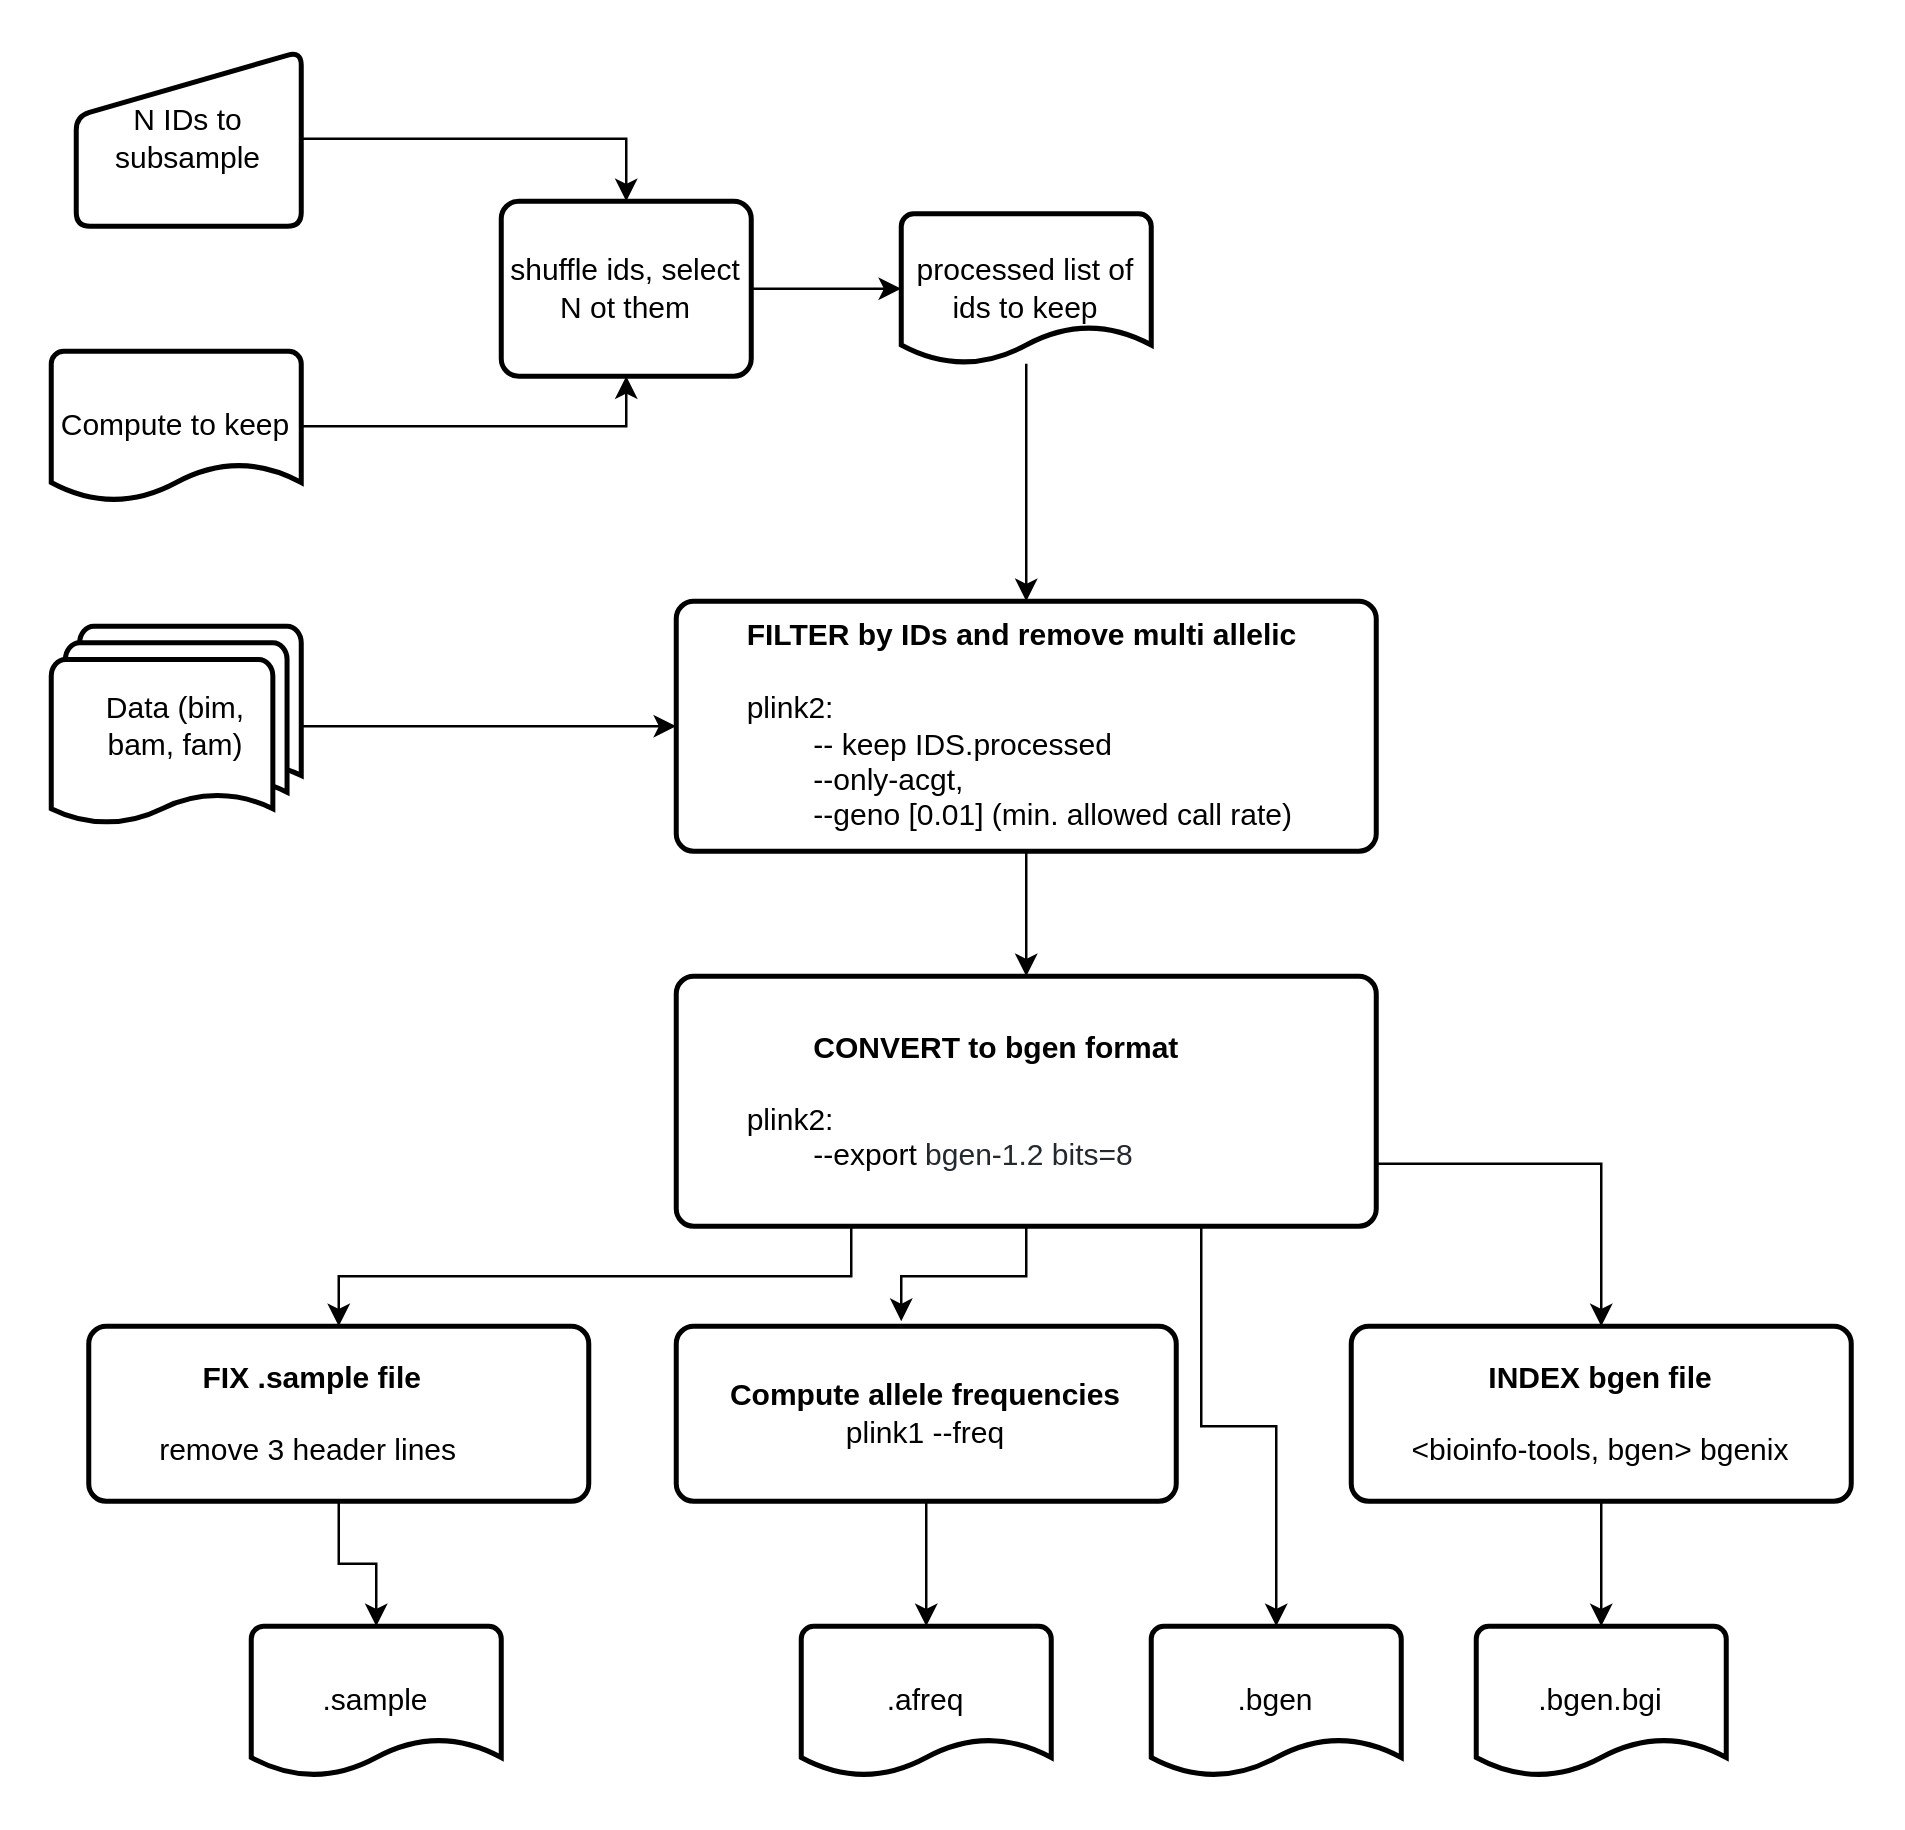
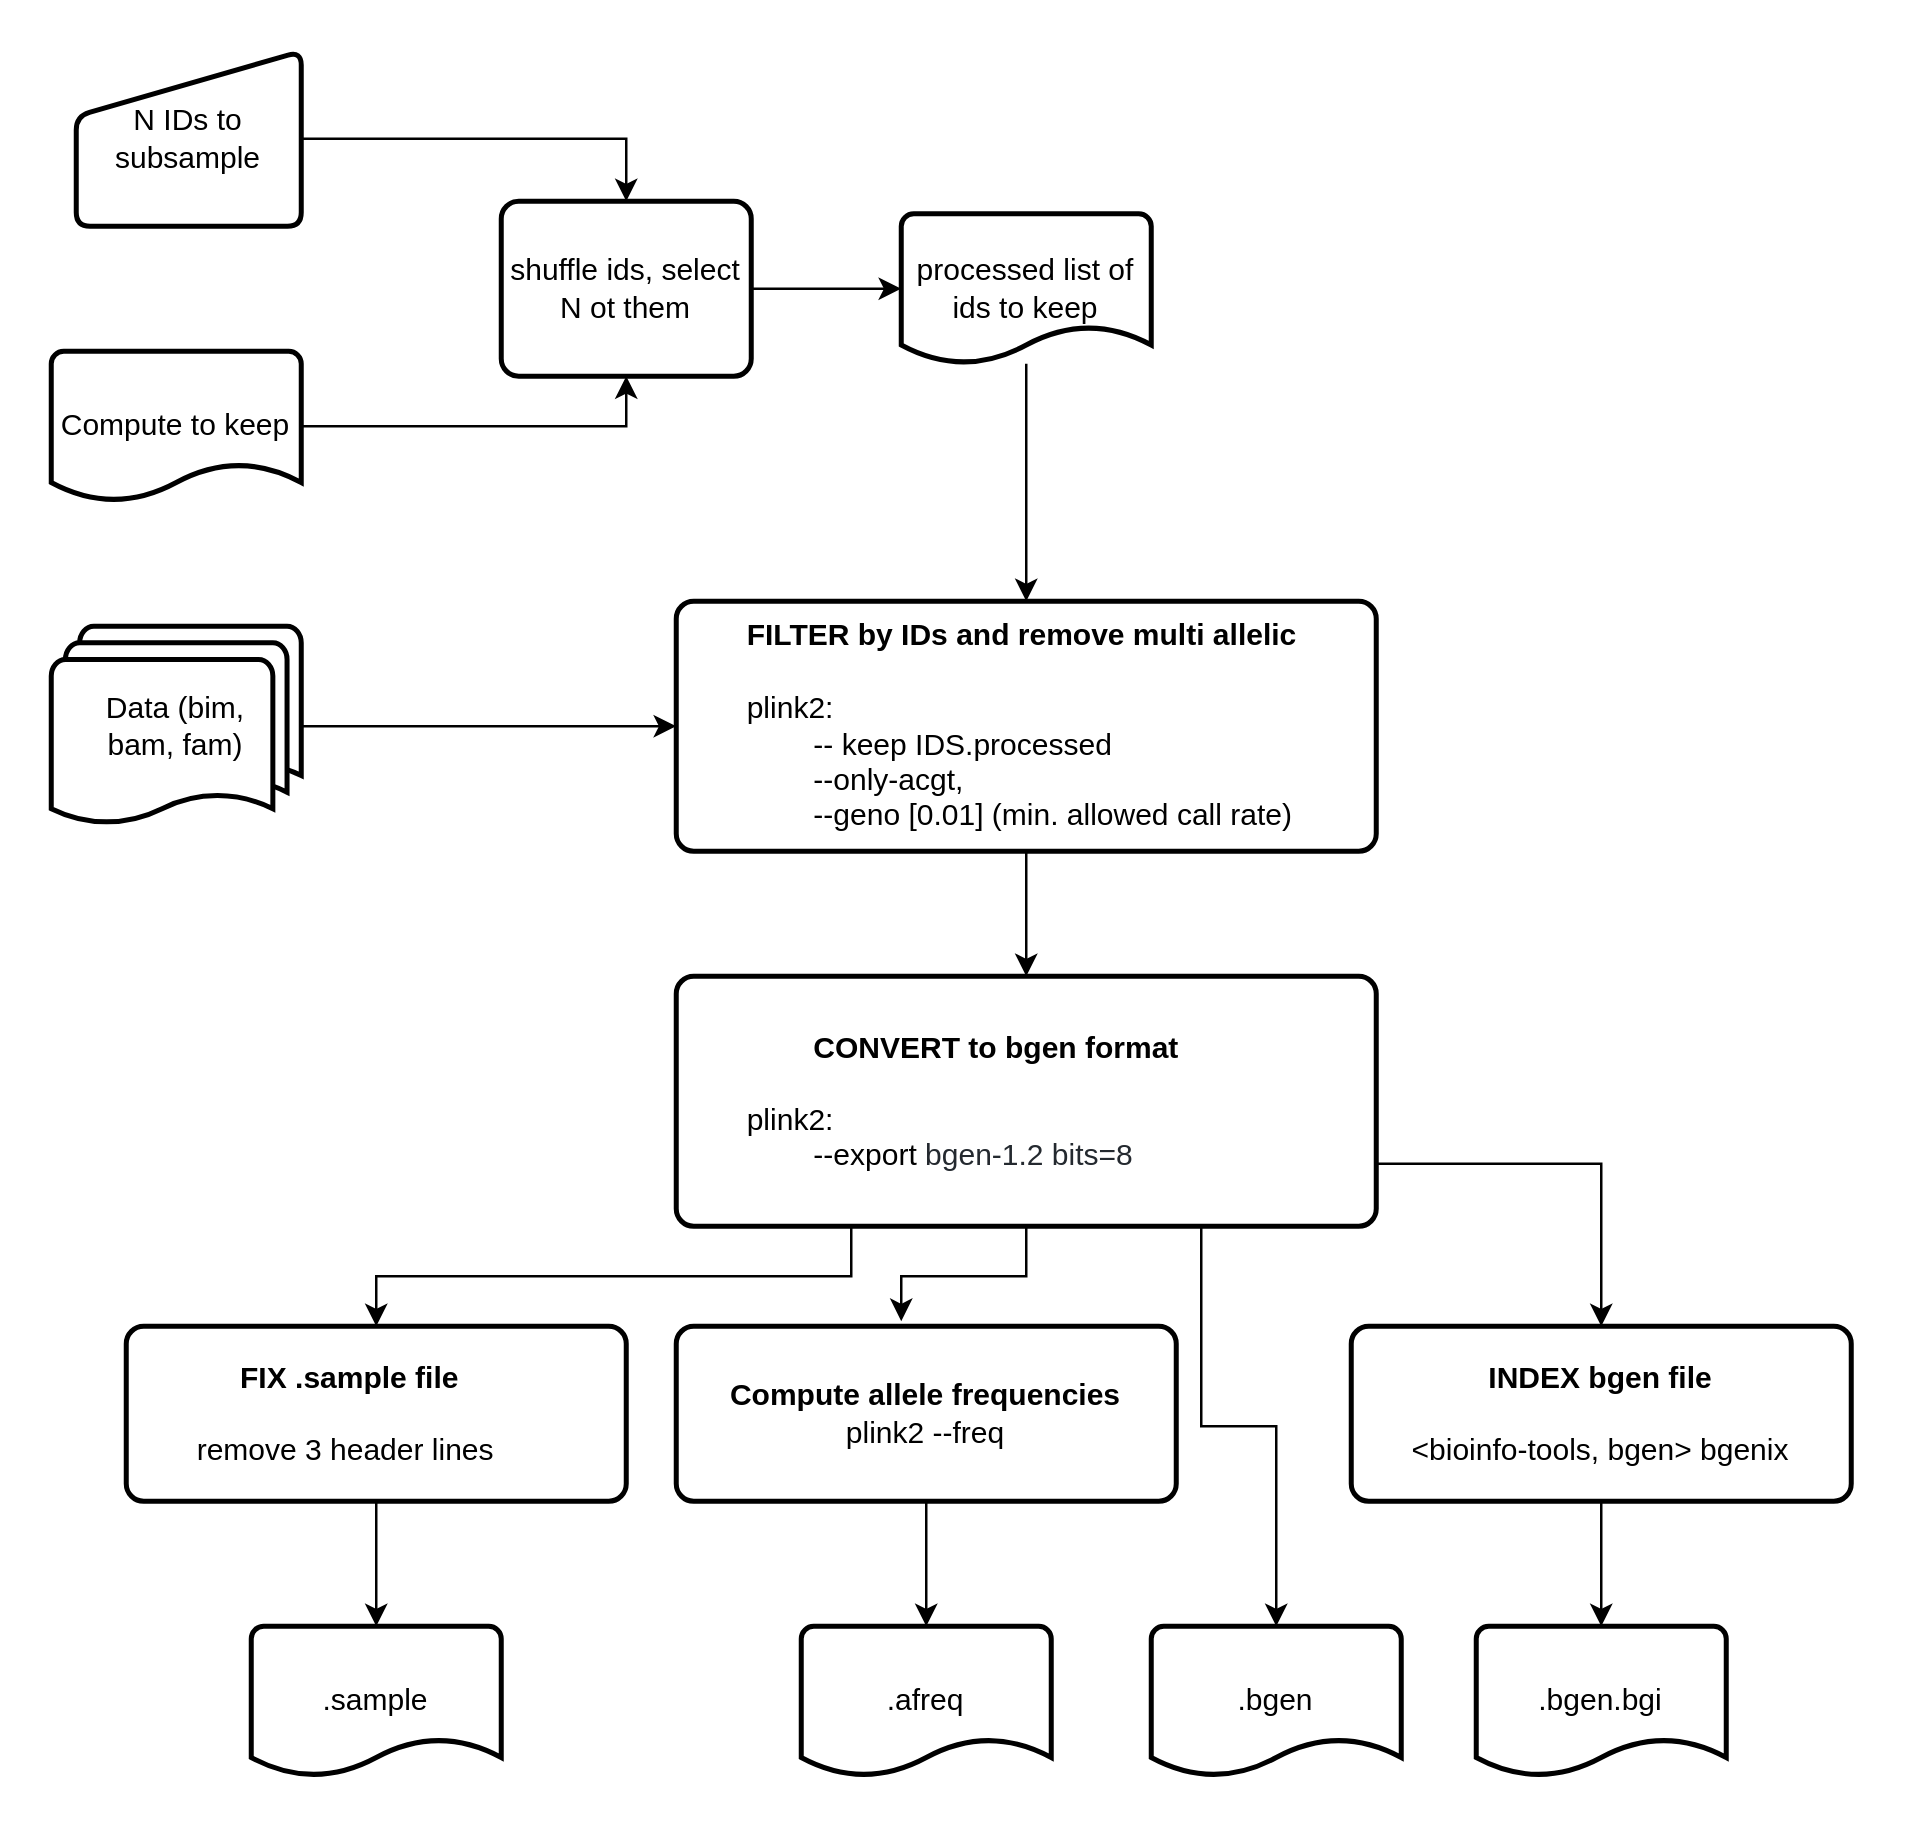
  <mxCell id="0" />
  <mxCell id="1" parent="0" />
  <mxCell id="2" style="edgeStyle=orthogonalEdgeStyle;rounded=0;orthogonalLoop=1;jettySize=auto;html=1;exitX=1;exitY=0.5;exitDx=0;exitDy=0;exitPerimeter=0;entryX=0.5;entryY=1;entryDx=0;entryDy=0;" edge="1" parent="1" source="3" target="9"><mxGeometry relative="1" as="geometry" /></mxCell>
  <mxCell id="3" value="Compute to keep" style="strokeWidth=2;html=1;shape=mxgraph.flowchart.document2;whiteSpace=wrap;size=0.25;" vertex="1" parent="1"><mxGeometry x="20" y="140" width="100" height="60" as="geometry" /></mxCell>
  <mxCell id="4" style="edgeStyle=orthogonalEdgeStyle;rounded=0;orthogonalLoop=1;jettySize=auto;html=1;exitX=1;exitY=0.5;exitDx=0;exitDy=0;exitPerimeter=0;entryX=0;entryY=0.5;entryDx=0;entryDy=0;" edge="1" parent="1" source="5" target="13"><mxGeometry relative="1" as="geometry" /></mxCell>
  <mxCell id="5" value="Data&amp;nbsp;(bim, &lt;br&gt;bam, fam)" style="strokeWidth=2;html=1;shape=mxgraph.flowchart.multi-document;whiteSpace=wrap;" vertex="1" parent="1"><mxGeometry x="20" y="250" width="100" height="80" as="geometry" /></mxCell>
  <mxCell id="6" style="edgeStyle=orthogonalEdgeStyle;rounded=0;orthogonalLoop=1;jettySize=auto;html=1;exitX=1;exitY=0.5;exitDx=0;exitDy=0;entryX=0.5;entryY=0;entryDx=0;entryDy=0;" edge="1" parent="1" source="7" target="9"><mxGeometry relative="1" as="geometry" /></mxCell>
  <mxCell id="7" value="N IDs to subsample" style="html=1;strokeWidth=2;shape=manualInput;whiteSpace=wrap;rounded=1;size=26;arcSize=11;" vertex="1" parent="1"><mxGeometry x="30" y="20" width="90" height="70" as="geometry" /></mxCell>
  <mxCell id="8" style="edgeStyle=orthogonalEdgeStyle;rounded=0;orthogonalLoop=1;jettySize=auto;html=1;exitX=1;exitY=0.5;exitDx=0;exitDy=0;entryX=0;entryY=0.5;entryDx=0;entryDy=0;entryPerimeter=0;" edge="1" parent="1" source="9" target="11"><mxGeometry relative="1" as="geometry" /></mxCell>
  <mxCell id="9" value="shuffle ids, select N ot them" style="rounded=1;whiteSpace=wrap;html=1;absoluteArcSize=1;arcSize=14;strokeWidth=2;" vertex="1" parent="1"><mxGeometry x="200" y="80" width="100" height="70" as="geometry" /></mxCell>
  <mxCell id="10" value="" style="edgeStyle=orthogonalEdgeStyle;rounded=0;orthogonalLoop=1;jettySize=auto;html=1;" edge="1" parent="1" source="11" target="13"><mxGeometry relative="1" as="geometry" /></mxCell>
  <mxCell id="11" value="processed list of ids to keep" style="strokeWidth=2;html=1;shape=mxgraph.flowchart.document2;whiteSpace=wrap;size=0.25;" vertex="1" parent="1"><mxGeometry x="360" y="85" width="100" height="60" as="geometry" /></mxCell>
  <mxCell id="12" style="edgeStyle=orthogonalEdgeStyle;rounded=0;orthogonalLoop=1;jettySize=auto;html=1;exitX=0.5;exitY=1;exitDx=0;exitDy=0;entryX=0.5;entryY=0;entryDx=0;entryDy=0;" edge="1" parent="1" source="13" target="18"><mxGeometry relative="1" as="geometry" /></mxCell>
  <mxCell id="13" value="&lt;b&gt;&lt;span style=&quot;white-space: pre&quot;&gt;&#09;FILTER by IDs and remove multi allelic&lt;/span&gt;&lt;br&gt;&lt;/b&gt;&#09;&lt;span style=&quot;white-space: pre&quot;&gt;&#09;&lt;br/&gt;&lt;/span&gt;&lt;span style=&quot;white-space: pre&quot;&gt;&#09;&lt;/span&gt;plink2: &lt;br&gt;&lt;span style=&quot;white-space: pre&quot;&gt;&#09;&lt;span style=&quot;white-space: pre&quot;&gt;&#09;-&lt;/span&gt;&lt;/span&gt;- keep IDS.processed&lt;br&gt;&lt;span style=&quot;white-space: pre&quot;&gt;&#09;&lt;span style=&quot;white-space: pre&quot;&gt;&#09;&lt;/span&gt;&lt;/span&gt;--only-acgt, &amp;nbsp;&lt;br&gt;&lt;span style=&quot;white-space: pre&quot;&gt;&#09;&lt;span style=&quot;white-space: pre&quot;&gt;&#09;&lt;/span&gt;&lt;/span&gt;--geno [0.01] (min. allowed call rate)" style="rounded=1;whiteSpace=wrap;html=1;absoluteArcSize=1;arcSize=14;strokeWidth=2;align=left;" vertex="1" parent="1"><mxGeometry x="270" y="240" width="280" height="100" as="geometry" /></mxCell>
  <mxCell id="14" style="edgeStyle=orthogonalEdgeStyle;rounded=0;orthogonalLoop=1;jettySize=auto;html=1;exitX=0.25;exitY=1;exitDx=0;exitDy=0;entryX=0.5;entryY=0;entryDx=0;entryDy=0;" edge="1" parent="1" source="18" target="20"><mxGeometry relative="1" as="geometry" /></mxCell>
  <mxCell id="15" style="edgeStyle=orthogonalEdgeStyle;rounded=0;orthogonalLoop=1;jettySize=auto;html=1;exitX=0.5;exitY=1;exitDx=0;exitDy=0;entryX=0.45;entryY=-0.029;entryDx=0;entryDy=0;entryPerimeter=0;" edge="1" parent="1" source="18" target="24"><mxGeometry relative="1" as="geometry" /></mxCell>
  <mxCell id="16" style="edgeStyle=orthogonalEdgeStyle;rounded=0;orthogonalLoop=1;jettySize=auto;html=1;exitX=0.75;exitY=1;exitDx=0;exitDy=0;entryX=0.5;entryY=0;entryDx=0;entryDy=0;entryPerimeter=0;" edge="1" parent="1" source="18" target="27"><mxGeometry relative="1" as="geometry" /></mxCell>
  <mxCell id="17" style="edgeStyle=orthogonalEdgeStyle;rounded=0;orthogonalLoop=1;jettySize=auto;html=1;exitX=1;exitY=0.75;exitDx=0;exitDy=0;entryX=0.5;entryY=0;entryDx=0;entryDy=0;" edge="1" parent="1" source="18" target="22"><mxGeometry relative="1" as="geometry" /></mxCell>
  <mxCell id="18" value="&lt;span&gt;&lt;b&gt;&lt;span&gt;&#09;&lt;/span&gt;&lt;span style=&quot;white-space: pre&quot;&gt;&#09;&lt;span style=&quot;white-space: pre&quot;&gt;&#09;&lt;/span&gt;&lt;/span&gt;CONVERT to bgen format&lt;/b&gt;&#09;&lt;br&gt;&lt;br&gt;&lt;/span&gt;&lt;span&gt;&#09;&lt;/span&gt;&lt;span style=&quot;white-space: pre&quot;&gt;&#09;&lt;/span&gt;plink2: &lt;br&gt;&lt;span&gt;&#09;&lt;span style=&quot;white-space: pre&quot;&gt;&#09;&lt;span style=&quot;white-space: pre&quot;&gt;&#09;&lt;/span&gt;&lt;/span&gt;--export &lt;/span&gt;&lt;span style=&quot;color: rgb(36 , 41 , 47) ; font-family: , , &amp;#34;sf mono&amp;#34; , &amp;#34;menlo&amp;#34; , &amp;#34;consolas&amp;#34; , &amp;#34;liberation mono&amp;#34; , monospace ; background-color: rgb(255 , 255 , 255)&quot;&gt;bgen-1.2 bits=8&lt;/span&gt;" style="rounded=1;whiteSpace=wrap;html=1;absoluteArcSize=1;arcSize=14;strokeWidth=2;align=left;" vertex="1" parent="1"><mxGeometry x="270" y="390" width="280" height="100" as="geometry" /></mxCell>
  <mxCell id="19" style="edgeStyle=orthogonalEdgeStyle;rounded=0;orthogonalLoop=1;jettySize=auto;html=1;exitX=0.5;exitY=1;exitDx=0;exitDy=0;entryX=0.5;entryY=0;entryDx=0;entryDy=0;entryPerimeter=0;" edge="1" parent="1" source="20" target="28"><mxGeometry relative="1" as="geometry" /></mxCell>
- <mxCell id="20" value="&lt;div style=&quot;text-align: center&quot;&gt;&lt;b&gt;&lt;span style=&quot;white-space: pre&quot;&gt;&#09;FIX .sample file&lt;/span&gt;&lt;/b&gt;&lt;/div&gt;&lt;span&gt;&lt;div style=&quot;text-align: center&quot;&gt;&lt;br&gt;&lt;/div&gt;&lt;/span&gt;&lt;span&gt;&lt;div style=&quot;text-align: center&quot;&gt;&lt;span style=&quot;white-space: pre&quot;&gt;&#09;remove 3 header lines&lt;/span&gt;&amp;nbsp;&lt;/div&gt;&#09;&lt;/span&gt;" style="rounded=1;whiteSpace=wrap;html=1;absoluteArcSize=1;arcSize=14;strokeWidth=2;align=left;" vertex="1" parent="1"><mxGeometry x="35" y="530" width="200" height="70" as="geometry" /></mxCell>
+ <mxCell id="20" value="&lt;div style=&quot;text-align: center&quot;&gt;&lt;b&gt;&lt;span style=&quot;white-space: pre&quot;&gt;&#09;FIX .sample file&lt;/span&gt;&lt;/b&gt;&lt;/div&gt;&lt;span&gt;&lt;div style=&quot;text-align: center&quot;&gt;&lt;br&gt;&lt;/div&gt;&lt;/span&gt;&lt;span&gt;&lt;div style=&quot;text-align: center&quot;&gt;&lt;span style=&quot;white-space: pre&quot;&gt;&#09;remove 3 header lines&lt;/span&gt;&amp;nbsp;&lt;/div&gt;&#09;&lt;/span&gt;" style="rounded=1;whiteSpace=wrap;html=1;absoluteArcSize=1;arcSize=14;strokeWidth=2;align=left;" vertex="1" parent="1"><mxGeometry x="50" y="530" width="200" height="70" as="geometry" /></mxCell>
  <mxCell id="21" style="edgeStyle=orthogonalEdgeStyle;rounded=0;orthogonalLoop=1;jettySize=auto;html=1;exitX=0.5;exitY=1;exitDx=0;exitDy=0;entryX=0.5;entryY=0;entryDx=0;entryDy=0;entryPerimeter=0;" edge="1" parent="1" source="22" target="26"><mxGeometry relative="1" as="geometry" /></mxCell>
  <mxCell id="22" value="&lt;div&gt;&lt;b&gt;&lt;span style=&quot;white-space: pre&quot;&gt;INDEX bgen file&lt;/span&gt;&lt;/b&gt;&lt;/div&gt;&lt;span&gt;&lt;div&gt;&lt;br&gt;&lt;/div&gt;&lt;/span&gt;&lt;span&gt;&lt;div&gt;&lt;span style=&quot;white-space: pre&quot;&gt;&amp;lt;bioinfo-tools, bgen&amp;gt; bgenix&lt;/span&gt;&lt;/div&gt;&#09;&lt;/span&gt;" style="rounded=1;whiteSpace=wrap;html=1;absoluteArcSize=1;arcSize=14;strokeWidth=2;align=center;" vertex="1" parent="1"><mxGeometry x="540" y="530" width="200" height="70" as="geometry" /></mxCell>
  <mxCell id="23" style="edgeStyle=orthogonalEdgeStyle;rounded=0;orthogonalLoop=1;jettySize=auto;html=1;exitX=0.5;exitY=1;exitDx=0;exitDy=0;" edge="1" parent="1" source="24" target="25"><mxGeometry relative="1" as="geometry" /></mxCell>
- <mxCell id="24" value="&lt;div&gt;&lt;span style=&quot;white-space: pre&quot;&gt;&lt;b&gt;Compute allele frequencies&lt;/b&gt;&lt;/span&gt;&lt;/div&gt;&lt;span&gt;&lt;div&gt;&lt;span style=&quot;white-space: pre&quot;&gt;plink1 --freq&lt;/span&gt;&lt;/div&gt;&#09;&lt;/span&gt;" style="rounded=1;whiteSpace=wrap;html=1;absoluteArcSize=1;arcSize=14;strokeWidth=2;align=center;" vertex="1" parent="1"><mxGeometry x="270" y="530" width="200" height="70" as="geometry" /></mxCell>
+ <mxCell id="24" value="&lt;div&gt;&lt;span style=&quot;white-space: pre&quot;&gt;&lt;b&gt;Compute allele frequencies&lt;/b&gt;&lt;/span&gt;&lt;/div&gt;&lt;span&gt;&lt;div&gt;&lt;span style=&quot;white-space: pre&quot;&gt;plink2 --freq&lt;/span&gt;&lt;/div&gt;&#09;&lt;/span&gt;" style="rounded=1;whiteSpace=wrap;html=1;absoluteArcSize=1;arcSize=14;strokeWidth=2;align=center;" vertex="1" parent="1"><mxGeometry x="270" y="530" width="200" height="70" as="geometry" /></mxCell>
  <mxCell id="25" value=".afreq" style="strokeWidth=2;html=1;shape=mxgraph.flowchart.document2;whiteSpace=wrap;size=0.25;" vertex="1" parent="1"><mxGeometry x="320" y="650" width="100" height="60" as="geometry" /></mxCell>
  <mxCell id="26" value=".bgen.bgi" style="strokeWidth=2;html=1;shape=mxgraph.flowchart.document2;whiteSpace=wrap;size=0.25;" vertex="1" parent="1"><mxGeometry x="590" y="650" width="100" height="60" as="geometry" /></mxCell>
  <mxCell id="27" value=".bgen" style="strokeWidth=2;html=1;shape=mxgraph.flowchart.document2;whiteSpace=wrap;size=0.25;" vertex="1" parent="1"><mxGeometry x="460" y="650" width="100" height="60" as="geometry" /></mxCell>
  <mxCell id="28" value=".sample" style="strokeWidth=2;html=1;shape=mxgraph.flowchart.document2;whiteSpace=wrap;size=0.25;" vertex="1" parent="1"><mxGeometry x="100" y="650" width="100" height="60" as="geometry" /></mxCell>
